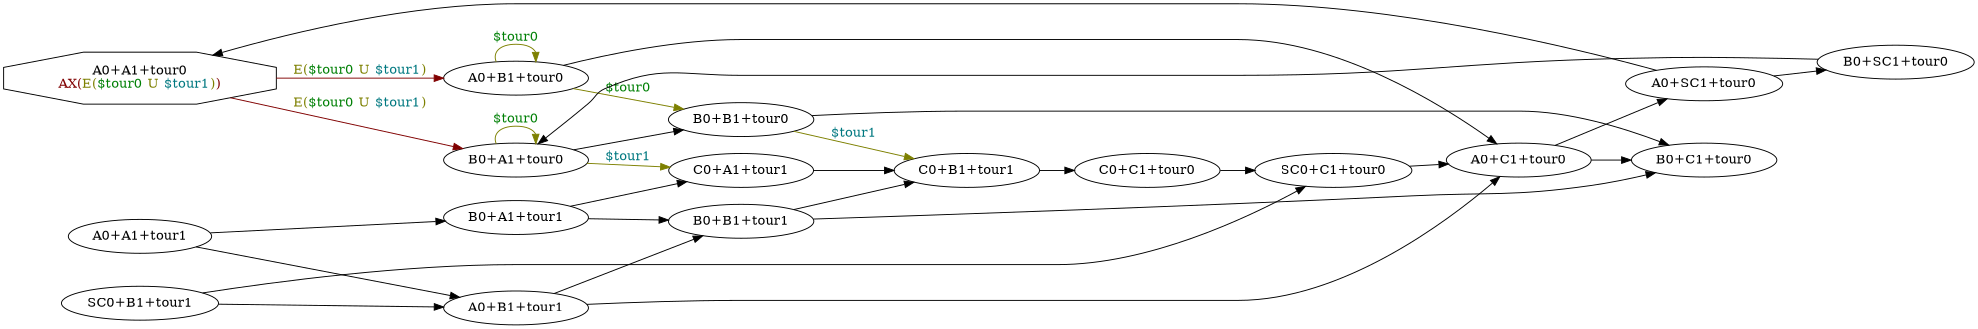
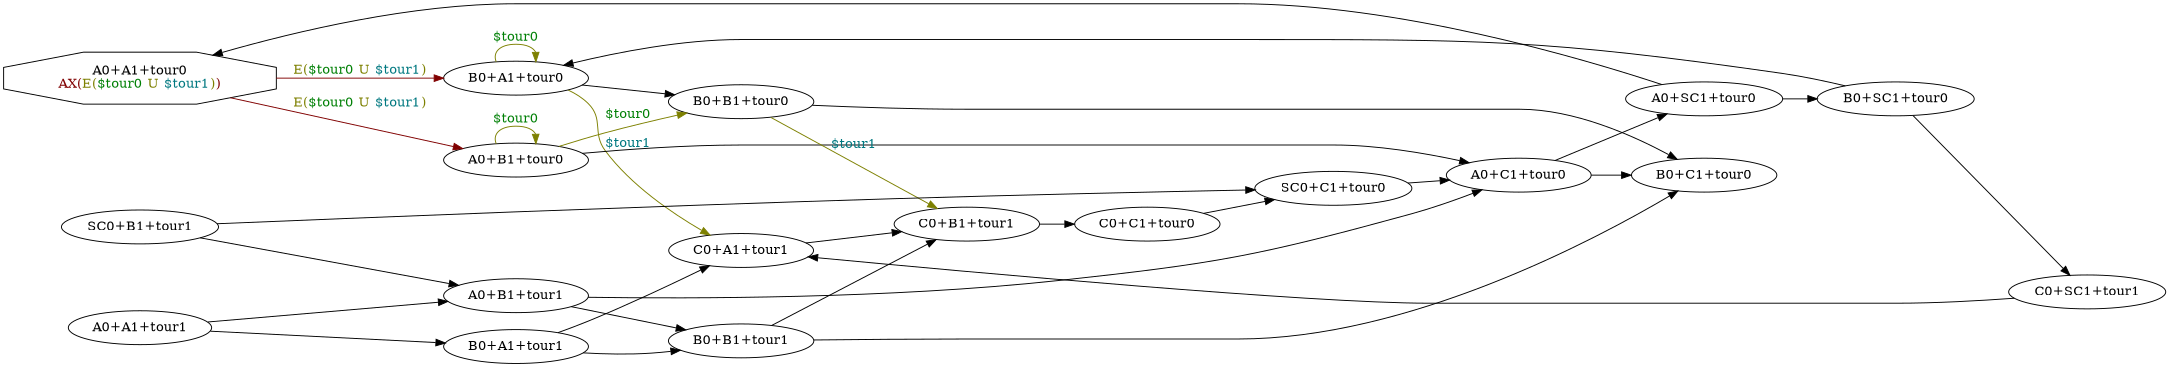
  digraph {
    rankdir=LR
    n1 [label=<A0+A1+tour0<BR/><FONT COLOR="0.0 1 0.5">AX(<FONT COLOR="0.17 1 0.5">E(<FONT COLOR="0.34 1 0.5">$tour0</FONT> U <FONT COLOR="0.51 1 0.5">$tour1</FONT>)</FONT>)</FONT>> shape=octagon]
    n2 [label=<B0+A1+tour0>]
    n3 [label=<A0+B1+tour0>]
    n4 [label=<C0+A1+tour1>]
    n5 [label=<B0+B1+tour0>]
    n6 [label=<A0+C1+tour0>]
    n7 [label=<C0+B1+tour1>]
    n8 [label=<B0+C1+tour0>]
    n9 [label=<C0+C1+tour0>]
    n10 [label=<A0+A1+tour1>]
    n11 [label=<B0+A1+tour1>]
    n12 [label=<A0+B1+tour1>]
    n13 [label=<SC0+B1+tour1>]
    n14 [label=<SC0+C1+tour0>]
    n15 [label=<B0+B1+tour1>]
    n16 [label=<A0+SC1+tour0>]
    n17 [label=<B0+SC1+tour0>]
+   n18 [label=<C0+SC1+tour1>]
    n1 -> n2 [color="0.0 1 0.5" label=<<FONT COLOR="0.17 1 0.5">E(<FONT COLOR="0.34 1 0.5">$tour0</FONT> U <FONT COLOR="0.51 1 0.5">$tour1</FONT>)</FONT>>]
    n1 -> n3 [color="0.0 1 0.5" label=<<FONT COLOR="0.17 1 0.5">E(<FONT COLOR="0.34 1 0.5">$tour0</FONT> U <FONT COLOR="0.51 1 0.5">$tour1</FONT>)</FONT>>]
    n2 -> n2 [color="0.17 1 0.5" label=<<FONT COLOR="0.34 1 0.5">$tour0</FONT>>]
    n2 -> n4 [color="0.17 1 0.5" label=<<FONT COLOR="0.51 1 0.5">$tour1</FONT>>]
    n2 -> n5
    n3 -> n3 [color="0.17 1 0.5" label=<<FONT COLOR="0.34 1 0.5">$tour0</FONT>>]
    n3 -> n5 [color="0.17 1 0.5" label=<<FONT COLOR="0.34 1 0.5">$tour0</FONT>>]
    n3 -> n6
    n4 -> n7
    n5 -> n7 [color="0.17 1 0.5" label=<<FONT COLOR="0.51 1 0.5">$tour1</FONT>>]
    n5 -> n8
    n6 -> n8
    n6 -> n16
    n7 -> n9
    n9 -> n14
    n10 -> n11
    n10 -> n12
    n11 -> n4
    n11 -> n15
    n12 -> n6
    n12 -> n15
    n13 -> n12
    n13 -> n14
    n14 -> n6
    n15 -> n7
    n15 -> n8
    n16 -> n1
    n16 -> n17
    n17 -> n2
+   n17 -> n18
+   n18 -> n4
  }
